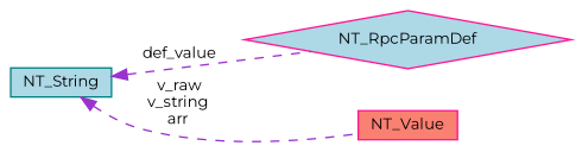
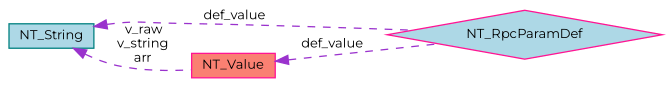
  digraph {
    fontname=Montserrat
    rankdir=LR
    node [color=deeppink fillcolor=lightblue fontname=Montserrat fontsize=10 shape=box style=filled]
    edge [color=darkorchid3 dir=back fontname=Montserrat fontsize=10 labelfontname=Helvetica labelfontsize=10 style=dashed]
    n1 [fontcolor=black height=0.2 label=NT_RpcParamDef shape=diamond width=0.4]
    n2 [fillcolor=salmon height=0.2 label=NT_Value width=0.4]
    n3 [color=teal height=0.2 label=NT_String width=0.4]
+   n2 -> n1 [label=" def_value"]
    n3 -> n1 [label=" def_value"]
    n3 -> n2 [label=" v_raw\nv_string\narr"]
  }
